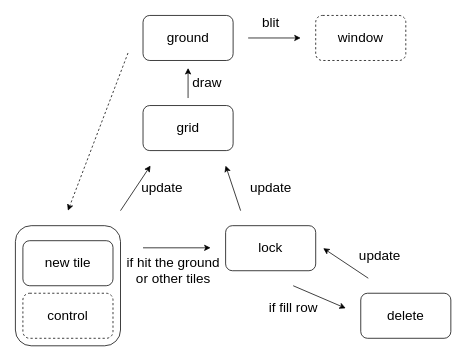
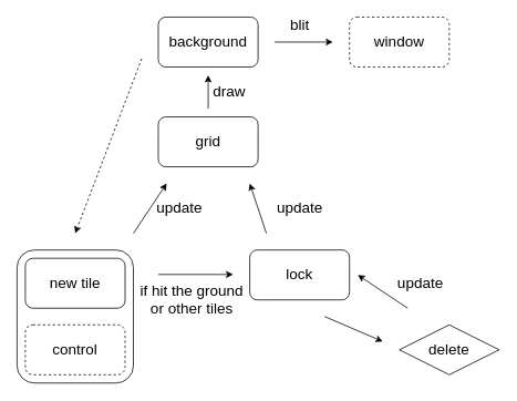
  <mxCell id="0" />
  <mxCell id="1" parent="0" />
  <mxCell id="2" value="" style="rounded=1;whiteSpace=wrap;html=1;fillColor=none;" vertex="1" parent="1"><mxGeometry x="20" y="300" width="140" height="160" as="geometry" /></mxCell>
  <mxCell id="3" value="&lt;font style=&quot;font-size: 18px&quot;&gt;grid&lt;/font&gt;" style="rounded=1;whiteSpace=wrap;html=1;" vertex="1" parent="1"><mxGeometry x="190" y="140" width="120" height="60" as="geometry" /></mxCell>
  <mxCell id="4" value="&lt;font style=&quot;font-size: 18px&quot;&gt;lock&lt;/font&gt;" style="rounded=1;whiteSpace=wrap;html=1;" vertex="1" parent="1"><mxGeometry x="300" y="300" width="120" height="60" as="geometry" /></mxCell>
- <mxCell id="5" value="&lt;font style=&quot;font-size: 18px&quot;&gt;new tile&lt;/font&gt;" style="rounded=1;whiteSpace=wrap;html=1;" vertex="1" parent="1"><mxGeometry x="30" y="320" width="120" height="60" as="geometry" /></mxCell>
+ <mxCell id="5" value="&lt;font style=&quot;font-size: 18px&quot;&gt;new tile&lt;/font&gt;" style="rounded=1;whiteSpace=wrap;html=1;" vertex="1" parent="1"><mxGeometry x="30" y="310" width="120" height="60" as="geometry" /></mxCell>
  <mxCell id="6" value="&lt;font style=&quot;font-size: 18px&quot;&gt;control&lt;/font&gt;" style="rounded=1;whiteSpace=wrap;html=1;dashed=1;" vertex="1" parent="1"><mxGeometry x="30" y="390" width="120" height="60" as="geometry" /></mxCell>
- <mxCell id="7" value="&lt;font style=&quot;font-size: 18px&quot;&gt;ground&lt;/font&gt;" style="rounded=1;whiteSpace=wrap;html=1;" vertex="1" parent="1"><mxGeometry x="190" y="20" width="120" height="60" as="geometry" /></mxCell>
+ <mxCell id="7" value="&lt;font style=&quot;font-size: 18px&quot;&gt;background&lt;/font&gt;" style="rounded=1;whiteSpace=wrap;html=1;" vertex="1" parent="1"><mxGeometry x="190" y="20" width="120" height="60" as="geometry" /></mxCell>
  <mxCell id="8" value="&lt;font style=&quot;font-size: 18px&quot;&gt;window&lt;/font&gt;" style="rounded=1;whiteSpace=wrap;html=1;dashed=1;" vertex="1" parent="1"><mxGeometry x="420" y="20" width="120" height="60" as="geometry" /></mxCell>
  <mxCell id="9" value="" style="endArrow=classic;html=1;" edge="1" parent="1"><mxGeometry width="50" height="50" relative="1" as="geometry"><mxPoint x="160" y="280" as="sourcePoint" /><mxPoint x="200" y="220" as="targetPoint" /></mxGeometry></mxCell>
  <mxCell id="10" value="" style="endArrow=classic;html=1;" edge="1" parent="1"><mxGeometry width="50" height="50" relative="1" as="geometry"><mxPoint x="320" y="280" as="sourcePoint" /><mxPoint x="300" y="220" as="targetPoint" /></mxGeometry></mxCell>
  <mxCell id="11" value="" style="endArrow=classic;html=1;" edge="1" parent="1"><mxGeometry width="50" height="50" relative="1" as="geometry"><mxPoint x="190" y="329.5" as="sourcePoint" /><mxPoint x="280" y="329.5" as="targetPoint" /></mxGeometry></mxCell>
  <mxCell id="12" value="" style="endArrow=classic;html=1;" edge="1" parent="1"><mxGeometry width="50" height="50" relative="1" as="geometry"><mxPoint x="250" y="130" as="sourcePoint" /><mxPoint x="250" y="90" as="targetPoint" /></mxGeometry></mxCell>
  <mxCell id="13" value="" style="endArrow=classic;html=1;" edge="1" parent="1"><mxGeometry width="50" height="50" relative="1" as="geometry"><mxPoint x="330" y="50" as="sourcePoint" /><mxPoint x="400" y="50" as="targetPoint" /></mxGeometry></mxCell>
  <mxCell id="14" value="&lt;font style=&quot;font-size: 18px&quot;&gt;if hit the ground&lt;br&gt;or other tiles&lt;/font&gt;" style="text;html=1;resizable=0;autosize=1;align=center;verticalAlign=middle;points=[];fillColor=none;strokeColor=none;rounded=0;" vertex="1" parent="1"><mxGeometry x="160" y="340" width="140" height="40" as="geometry" /></mxCell>
  <mxCell id="15" value="&lt;font style=&quot;font-size: 18px&quot;&gt;update&lt;/font&gt;" style="text;html=1;resizable=0;autosize=1;align=center;verticalAlign=middle;points=[];fillColor=none;strokeColor=none;rounded=0;" vertex="1" parent="1"><mxGeometry x="325" y="240" width="70" height="20" as="geometry" /></mxCell>
  <mxCell id="16" value="&lt;font style=&quot;font-size: 18px&quot;&gt;update&lt;/font&gt;" style="text;html=1;resizable=0;autosize=1;align=center;verticalAlign=middle;points=[];fillColor=none;strokeColor=none;rounded=0;" vertex="1" parent="1"><mxGeometry x="180" y="240" width="70" height="20" as="geometry" /></mxCell>
  <mxCell id="17" value="&lt;font style=&quot;font-size: 18px&quot;&gt;draw&lt;/font&gt;" style="text;html=1;resizable=0;autosize=1;align=center;verticalAlign=middle;points=[];fillColor=none;strokeColor=none;rounded=0;" vertex="1" parent="1"><mxGeometry x="250" y="100" width="50" height="20" as="geometry" /></mxCell>
  <mxCell id="18" value="&lt;font style=&quot;font-size: 18px&quot;&gt;blit&lt;/font&gt;" style="text;html=1;resizable=0;autosize=1;align=center;verticalAlign=middle;points=[];fillColor=none;strokeColor=none;rounded=0;" vertex="1" parent="1"><mxGeometry x="340" y="20" width="40" height="20" as="geometry" /></mxCell>
  <mxCell id="19" value="" style="endArrow=classic;html=1;dashed=1;" edge="1" parent="1"><mxGeometry width="50" height="50" relative="1" as="geometry"><mxPoint x="170" y="70" as="sourcePoint" /><mxPoint x="90" y="280" as="targetPoint" /></mxGeometry></mxCell>
- <mxCell id="20" value="&lt;font style=&quot;font-size: 18px&quot;&gt;delete&lt;/font&gt;" style="rounded=1;whiteSpace=wrap;html=1;fillColor=#ffffff;" vertex="1" parent="1"><mxGeometry x="480" y="390" width="120" height="60" as="geometry" /></mxCell>
+ <mxCell id="20" value="&lt;font style=&quot;font-size: 18px&quot;&gt;delete&lt;/font&gt;" style="rhombus;whiteSpace=wrap;html=1;fillColor=#ffffff;" vertex="1" parent="1"><mxGeometry x="480" y="390" width="120" height="60" as="geometry" /></mxCell>
  <mxCell id="21" value="" style="endArrow=classic;html=1;" edge="1" parent="1"><mxGeometry width="50" height="50" relative="1" as="geometry"><mxPoint x="390" y="380" as="sourcePoint" /><mxPoint x="460" y="410" as="targetPoint" /></mxGeometry></mxCell>
  <mxCell id="22" value="" style="endArrow=classic;html=1;" edge="1" parent="1"><mxGeometry width="50" height="50" relative="1" as="geometry"><mxPoint x="490" y="370" as="sourcePoint" /><mxPoint x="430" y="330" as="targetPoint" /></mxGeometry></mxCell>
- <mxCell id="23" value="&lt;font style=&quot;font-size: 18px&quot;&gt;if fill row&lt;/font&gt;" style="text;html=1;resizable=0;autosize=1;align=center;verticalAlign=middle;points=[];fillColor=none;strokeColor=none;rounded=0;" vertex="1" parent="1"><mxGeometry x="350" y="400" width="80" height="20" as="geometry" /></mxCell>
  <mxCell id="24" value="&lt;font style=&quot;font-size: 18px&quot;&gt;update&lt;/font&gt;" style="text;html=1;resizable=0;autosize=1;align=center;verticalAlign=middle;points=[];fillColor=none;strokeColor=none;rounded=0;" vertex="1" parent="1"><mxGeometry x="470" y="330" width="70" height="20" as="geometry" /></mxCell>
